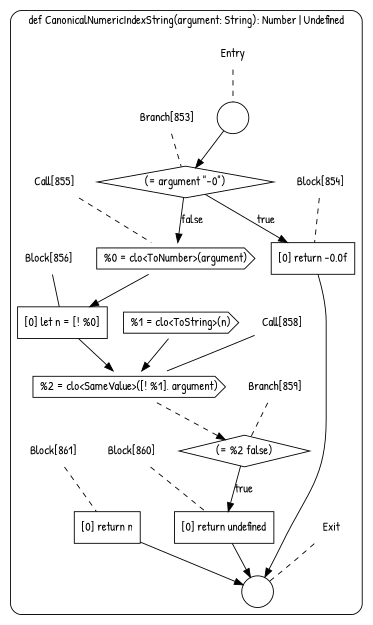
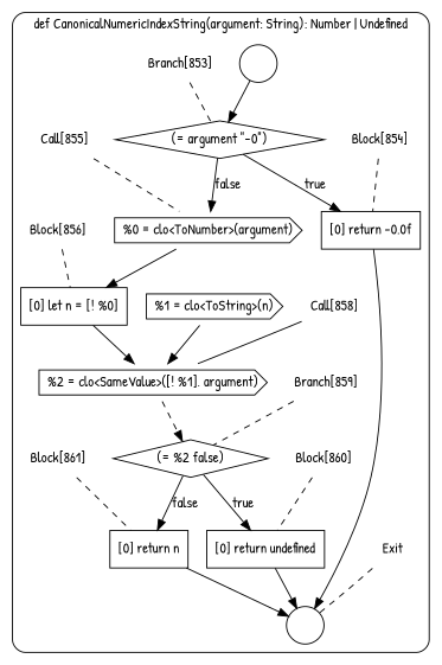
  digraph {
    fontname="Patrick Hand"
    node [fontname="Patrick Hand" shape=none color=black fillcolor=white style=filled]
    edge [color=black fontname="Patrick Hand"]
-   n1 [label=<<font color="black">Entry</font>> color="" fillcolor="" style=""]
    n2 [label=" " shape=circle]
    n3 [label=<<font color="black">(= argument &quot;-0&quot;)</font>> shape=diamond]
    n4 [label=<<font color="black">[0] return -0.0f<BR ALIGN="LEFT"/></font>> shape=box]
    n5 [label=<<font color="black">%0 = clo&lt;ToNumber&gt;(argument)</font>> shape=cds]
    n6 [label=<<font color="black">Exit</font>> color="" fillcolor="" style=""]
    n7 [label=" " shape=circle]
    n8 [label=<<font color="black">Branch[853]</font>> color="" fillcolor="" style=""]
    n9 [label=<<font color="black">[0] let n = [! %0]<BR ALIGN="LEFT"/></font>> shape=box]
    n10 [label=<<font color="black">Block[854]</font>> color="" fillcolor="" style=""]
    n11 [label=<<font color="black">Call[855]</font>> color="" fillcolor="" style=""]
    n12 [label=<<font color="black">%1 = clo&lt;ToString&gt;(n)</font>> shape=cds]
    n13 [label=<<font color="black">Block[856]</font>> color="" fillcolor="" style=""]
    n14 [label=<<font color="black">%2 = clo&lt;SameValue&gt;([! %1], argument)</font>> shape=cds]
    n15 [label=<<font color="black">(= %2 false)</font>> shape=diamond]
    n16 [label=<<font color="black">Call[858]</font>> color="" fillcolor="" style=""]
    n17 [label=<<font color="black">[0] return undefined<BR ALIGN="LEFT"/></font>> shape=box]
    n18 [label=<<font color="black">[0] return n<BR ALIGN="LEFT"/></font>> shape=box]
    n19 [label=<<font color="black">Branch[859]</font>> color="" fillcolor="" style=""]
    n20 [label=<<font color="black">Block[860]</font>> color="" fillcolor="" style=""]
    n21 [label=<<font color="black">Block[861]</font>> color="" fillcolor="" style=""]
    subgraph cluster_1 {
      label="def CanonicalNumericIndexString(argument: String): Number | Undefined"
      style=rounded
-     n1
      n2
      n3
      n4
      n5
      n6
      n7
      n8
      n9
      n10
      n11
      n12
      n13
      n14
      n15
      n16
      n17
      n18
      n19
      n20
      n21
    }
-   n1 -> n2 [arrowhead=none style=dashed]
    n2 -> n3
    n3 -> n4 [label=<<font color="black">true</font>>]
    n3 -> n5 [label=<<font color="black">false</font>>]
    n4 -> n7
    n5 -> n9
    n6 -> n7 [arrowhead=none style=dashed]
    n8 -> n3 [arrowhead=none style=dashed]
    n9 -> n14
    n10 -> n4 [arrowhead=none style=dashed]
    n11 -> n5 [arrowhead=none style=dashed]
    n12 -> n14
-   n13 -> n9 [arrowhead=none style=solid]
+   n13 -> n9 [arrowhead=none style=dashed]
    n14 -> n15 [style=dashed]
    n15 -> n17 [label=<<font color="black">true</font>>]
+   n15 -> n18 [label=<<font color="black">false</font>>]
    n16 -> n14 [arrowhead=none style=solid]
    n17 -> n7
    n18 -> n7
    n19 -> n15 [arrowhead=none style=dashed]
    n20 -> n17 [arrowhead=none style=dashed]
    n21 -> n18 [arrowhead=none style=dashed]
  }
